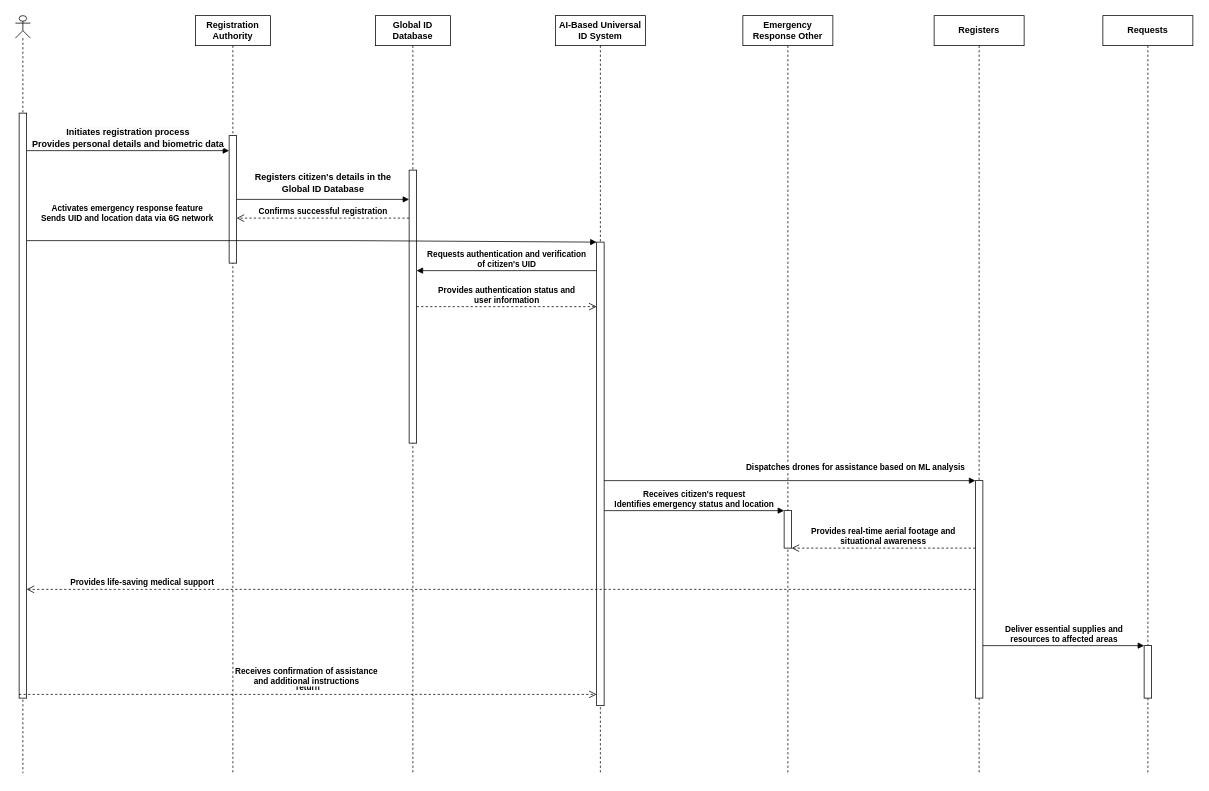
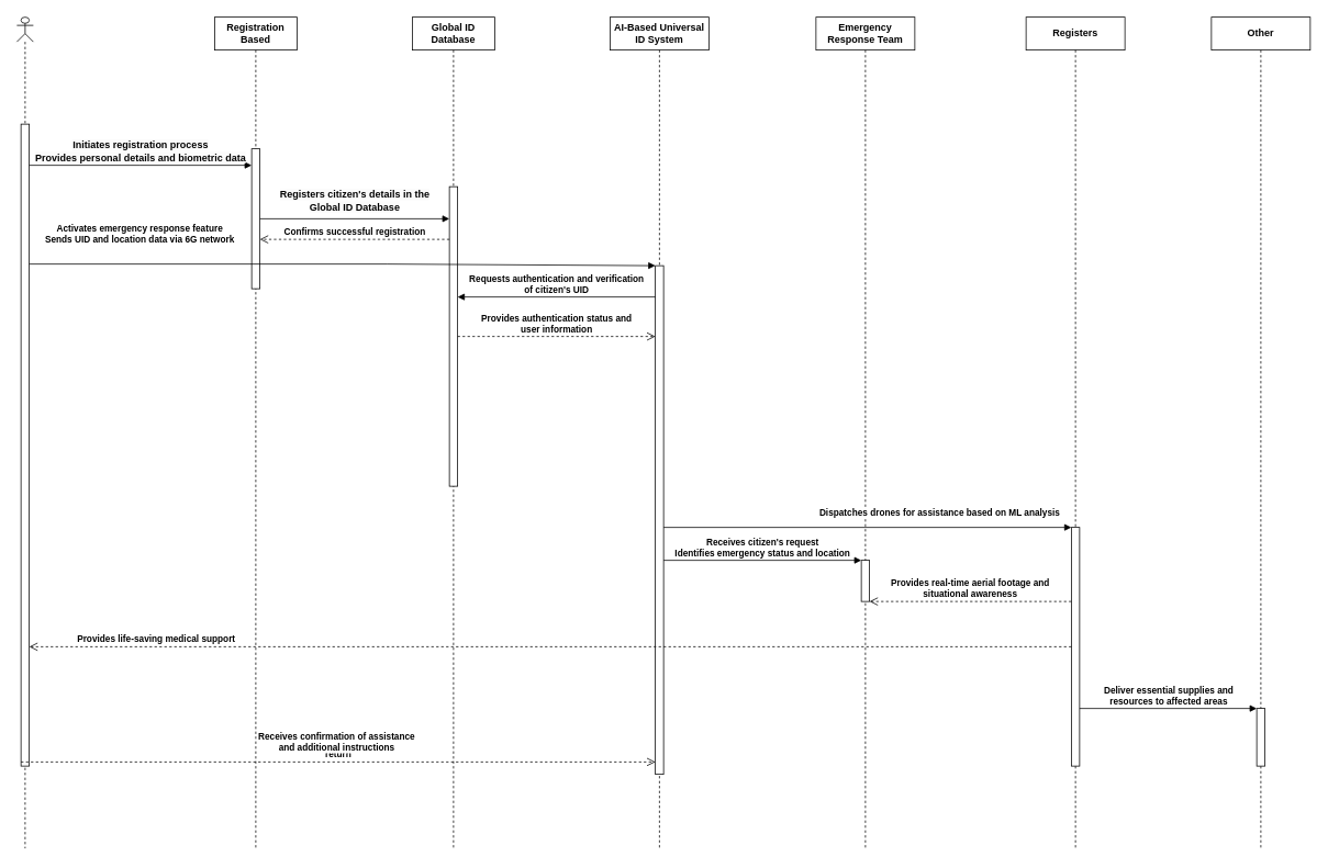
  <mxCell id="0" />
  <mxCell id="1" parent="0" />
  <mxCell id="2" value="" style="shape=umlLifeline;perimeter=lifelinePerimeter;whiteSpace=wrap;html=1;container=1;dropTarget=0;collapsible=0;recursiveResize=0;outlineConnect=0;portConstraint=eastwest;newEdgeStyle={&quot;curved&quot;:0,&quot;rounded&quot;:0};participant=umlActor;size=30;fontStyle=1;fontFamily=Helvetica;" vertex="1" parent="1"><mxGeometry x="20" y="20" width="20" height="1010" as="geometry" /></mxCell>
  <mxCell id="3" value="" style="html=1;points=[[0,0,0,0,5],[0,1,0,0,-5],[1,0,0,0,5],[1,1,0,0,-5]];perimeter=orthogonalPerimeter;outlineConnect=0;targetShapes=umlLifeline;portConstraint=eastwest;newEdgeStyle={&quot;curved&quot;:0,&quot;rounded&quot;:0};fontStyle=1;fontFamily=Helvetica;" vertex="1" parent="2"><mxGeometry x="5" y="130" width="10" height="780" as="geometry" /></mxCell>
- <mxCell id="4" value="Registration Authority" style="shape=umlLifeline;perimeter=lifelinePerimeter;whiteSpace=wrap;html=1;container=1;dropTarget=0;collapsible=0;recursiveResize=0;outlineConnect=0;portConstraint=eastwest;newEdgeStyle={&quot;curved&quot;:0,&quot;rounded&quot;:0};fontStyle=1;fontFamily=Helvetica;" vertex="1" parent="1"><mxGeometry x="260" y="20" width="100" height="1010" as="geometry" /></mxCell>
+ <mxCell id="4" value="Registration Based" style="shape=umlLifeline;perimeter=lifelinePerimeter;whiteSpace=wrap;html=1;container=1;dropTarget=0;collapsible=0;recursiveResize=0;outlineConnect=0;portConstraint=eastwest;newEdgeStyle={&quot;curved&quot;:0,&quot;rounded&quot;:0};fontStyle=1;fontFamily=Helvetica;" vertex="1" parent="1"><mxGeometry x="260" y="20" width="100" height="1010" as="geometry" /></mxCell>
  <mxCell id="5" value="" style="html=1;points=[[0,0,0,0,5],[0,1,0,0,-5],[1,0,0,0,5],[1,1,0,0,-5]];perimeter=orthogonalPerimeter;outlineConnect=0;targetShapes=umlLifeline;portConstraint=eastwest;newEdgeStyle={&quot;curved&quot;:0,&quot;rounded&quot;:0};fontStyle=1;fontFamily=Helvetica;" vertex="1" parent="4"><mxGeometry x="45" y="160" width="10" height="170" as="geometry" /></mxCell>
  <mxCell id="6" value="Global ID Database" style="shape=umlLifeline;perimeter=lifelinePerimeter;whiteSpace=wrap;html=1;container=1;dropTarget=0;collapsible=0;recursiveResize=0;outlineConnect=0;portConstraint=eastwest;newEdgeStyle={&quot;curved&quot;:0,&quot;rounded&quot;:0};fontStyle=1;fontFamily=Helvetica;" vertex="1" parent="1"><mxGeometry x="500" y="20" width="100" height="1012" as="geometry" /></mxCell>
  <mxCell id="7" value="" style="html=1;points=[[0,0,0,0,5],[0,1,0,0,-5],[1,0,0,0,5],[1,1,0,0,-5]];perimeter=orthogonalPerimeter;outlineConnect=0;targetShapes=umlLifeline;portConstraint=eastwest;newEdgeStyle={&quot;curved&quot;:0,&quot;rounded&quot;:0};fontStyle=1;fontFamily=Helvetica;" vertex="1" parent="6"><mxGeometry x="45" y="206" width="10" height="364" as="geometry" /></mxCell>
  <mxCell id="8" value="Confirms successful registration" style="html=1;verticalAlign=bottom;endArrow=open;dashed=1;endSize=8;curved=0;rounded=0;fontStyle=1;fontFamily=Helvetica;" edge="1" parent="1" source="7" target="5"><mxGeometry relative="1" as="geometry"><mxPoint x="510" y="390" as="sourcePoint" /><mxPoint x="460" y="370" as="targetPoint" /><Array as="points"><mxPoint x="460" y="290" /></Array><mxPoint as="offset" /></mxGeometry></mxCell>
  <mxCell id="9" value="&lt;span style=&quot;font-size: 12px; background-color: rgb(251, 251, 251);&quot;&gt;Initiates registration process&lt;/span&gt;&lt;br style=&quot;font-size: 12px; background-color: rgb(251, 251, 251);&quot;&gt;&lt;span style=&quot;font-size: 12px; background-color: rgb(251, 251, 251);&quot;&gt;Provides personal details and biometric data&lt;/span&gt;" style="html=1;verticalAlign=bottom;endArrow=block;curved=0;rounded=0;fontStyle=1;fontFamily=Helvetica;" edge="1" parent="1" source="3" target="5"><mxGeometry width="80" relative="1" as="geometry"><mxPoint x="180" y="460" as="sourcePoint" /><mxPoint x="260" y="460" as="targetPoint" /><Array as="points"><mxPoint x="170" y="200" /></Array></mxGeometry></mxCell>
  <mxCell id="10" value="&lt;span style=&quot;font-size: 12px; background-color: rgb(251, 251, 251);&quot;&gt;Registers citizen's details in the&lt;/span&gt;&lt;br style=&quot;font-size: 12px; background-color: rgb(251, 251, 251);&quot;&gt;&lt;span style=&quot;font-size: 12px; background-color: rgb(251, 251, 251);&quot;&gt;Global ID Database&lt;/span&gt;" style="html=1;verticalAlign=bottom;endArrow=block;curved=0;rounded=0;fontStyle=1;fontFamily=Helvetica;" edge="1" parent="1" source="5" target="7"><mxGeometry y="5" width="80" relative="1" as="geometry"><mxPoint x="380" y="220" as="sourcePoint" /><mxPoint x="565" y="220" as="targetPoint" /><mxPoint as="offset" /></mxGeometry></mxCell>
  <mxCell id="11" value="AI-Based Universal ID System" style="shape=umlLifeline;perimeter=lifelinePerimeter;whiteSpace=wrap;html=1;container=1;dropTarget=0;collapsible=0;recursiveResize=0;outlineConnect=0;portConstraint=eastwest;newEdgeStyle={&quot;curved&quot;:0,&quot;rounded&quot;:0};fontStyle=1;fontFamily=Helvetica;" vertex="1" parent="1"><mxGeometry x="740" y="20" width="120" height="1012" as="geometry" /></mxCell>
  <mxCell id="12" value="" style="html=1;points=[[0,0,0,0,5],[0,1,0,0,-5],[1,0,0,0,5],[1,1,0,0,-5]];perimeter=orthogonalPerimeter;outlineConnect=0;targetShapes=umlLifeline;portConstraint=eastwest;newEdgeStyle={&quot;curved&quot;:0,&quot;rounded&quot;:0};fontStyle=1;fontFamily=Helvetica;" vertex="1" parent="11"><mxGeometry x="55" y="302" width="10" height="618" as="geometry" /></mxCell>
  <mxCell id="13" value="Requests authentication and verification&lt;br&gt;of citizen's UID" style="html=1;verticalAlign=bottom;endArrow=block;curved=0;rounded=0;fontStyle=1;fontFamily=Helvetica;" edge="1" parent="1" source="12" target="7"><mxGeometry width="80" relative="1" as="geometry"><mxPoint x="680" y="325" as="sourcePoint" /><mxPoint x="730" y="380" as="targetPoint" /><Array as="points"><mxPoint x="690" y="360" /></Array></mxGeometry></mxCell>
  <mxCell id="14" value="Activates emergency response feature&lt;br&gt;Sends UID and location data via 6G network" style="html=1;verticalAlign=bottom;endArrow=block;curved=0;rounded=0;fontStyle=1;fontFamily=Helvetica;" edge="1" parent="1" source="3" target="12"><mxGeometry x="-0.647" y="21" width="80" relative="1" as="geometry"><mxPoint x="80" y="330" as="sourcePoint" /><mxPoint x="160" y="330" as="targetPoint" /><Array as="points"><mxPoint x="470" y="320" /></Array><mxPoint as="offset" /></mxGeometry></mxCell>
  <mxCell id="15" value="Provides authentication status and&lt;br&gt;user information" style="html=1;verticalAlign=bottom;endArrow=open;dashed=1;endSize=8;curved=0;rounded=0;fontStyle=1;fontFamily=Helvetica;" edge="1" parent="1" source="7" target="12"><mxGeometry relative="1" as="geometry"><mxPoint x="615" y="410" as="sourcePoint" /><mxPoint x="875" y="410" as="targetPoint" /></mxGeometry></mxCell>
- <mxCell id="16" value="Emergency Response Other" style="shape=umlLifeline;perimeter=lifelinePerimeter;whiteSpace=wrap;html=1;container=1;dropTarget=0;collapsible=0;recursiveResize=0;outlineConnect=0;portConstraint=eastwest;newEdgeStyle={&quot;curved&quot;:0,&quot;rounded&quot;:0};fontStyle=1;fontFamily=Helvetica;" vertex="1" parent="1"><mxGeometry x="990" y="20" width="120" height="1012" as="geometry" /></mxCell>
+ <mxCell id="16" value="Emergency Response Team" style="shape=umlLifeline;perimeter=lifelinePerimeter;whiteSpace=wrap;html=1;container=1;dropTarget=0;collapsible=0;recursiveResize=0;outlineConnect=0;portConstraint=eastwest;newEdgeStyle={&quot;curved&quot;:0,&quot;rounded&quot;:0};fontStyle=1;fontFamily=Helvetica;" vertex="1" parent="1"><mxGeometry x="990" y="20" width="120" height="1012" as="geometry" /></mxCell>
  <mxCell id="17" value="" style="html=1;points=[[0,0,0,0,5],[0,1,0,0,-5],[1,0,0,0,5],[1,1,0,0,-5]];perimeter=orthogonalPerimeter;outlineConnect=0;targetShapes=umlLifeline;portConstraint=eastwest;newEdgeStyle={&quot;curved&quot;:0,&quot;rounded&quot;:0};fontStyle=1;fontFamily=Helvetica;" vertex="1" parent="16"><mxGeometry x="55" y="660" width="10" height="50" as="geometry" /></mxCell>
  <mxCell id="18" value="Receives citizen's request&lt;br&gt;Identifies emergency status and location" style="html=1;verticalAlign=bottom;endArrow=block;curved=0;rounded=0;fontStyle=1;fontFamily=Helvetica;" edge="1" parent="1" source="12" target="17"><mxGeometry width="80" relative="1" as="geometry"><mxPoint x="950" y="480" as="sourcePoint" /><mxPoint x="1030" y="480" as="targetPoint" /></mxGeometry></mxCell>
  <mxCell id="19" value="Registers" style="shape=umlLifeline;perimeter=lifelinePerimeter;whiteSpace=wrap;html=1;container=1;dropTarget=0;collapsible=0;recursiveResize=0;outlineConnect=0;portConstraint=eastwest;newEdgeStyle={&quot;curved&quot;:0,&quot;rounded&quot;:0};fontStyle=1;fontFamily=Helvetica;" vertex="1" parent="1"><mxGeometry x="1245" y="20" width="120" height="1012" as="geometry" /></mxCell>
  <mxCell id="20" value="" style="html=1;points=[[0,0,0,0,5],[0,1,0,0,-5],[1,0,0,0,5],[1,1,0,0,-5]];perimeter=orthogonalPerimeter;outlineConnect=0;targetShapes=umlLifeline;portConstraint=eastwest;newEdgeStyle={&quot;curved&quot;:0,&quot;rounded&quot;:0};fontStyle=1;fontFamily=Helvetica;" vertex="1" parent="19"><mxGeometry x="55" y="620" width="10" height="290" as="geometry" /></mxCell>
  <mxCell id="21" value="Dispatches drones for assistance based on ML analysis" style="html=1;verticalAlign=bottom;endArrow=block;curved=0;rounded=0;fontStyle=1;fontFamily=Helvetica;" edge="1" parent="1" source="12" target="20"><mxGeometry x="0.353" y="9" width="80" relative="1" as="geometry"><mxPoint x="830" y="550" as="sourcePoint" /><mxPoint x="1400" y="550" as="targetPoint" /><mxPoint as="offset" /></mxGeometry></mxCell>
- <mxCell id="22" value="Requests" style="shape=umlLifeline;perimeter=lifelinePerimeter;whiteSpace=wrap;html=1;container=1;dropTarget=0;collapsible=0;recursiveResize=0;outlineConnect=0;portConstraint=eastwest;newEdgeStyle={&quot;curved&quot;:0,&quot;rounded&quot;:0};fontStyle=1;fontFamily=Helvetica;" vertex="1" parent="1"><mxGeometry x="1470" y="20" width="120" height="1012" as="geometry" /></mxCell>
+ <mxCell id="22" value="Other" style="shape=umlLifeline;perimeter=lifelinePerimeter;whiteSpace=wrap;html=1;container=1;dropTarget=0;collapsible=0;recursiveResize=0;outlineConnect=0;portConstraint=eastwest;newEdgeStyle={&quot;curved&quot;:0,&quot;rounded&quot;:0};fontStyle=1;fontFamily=Helvetica;" vertex="1" parent="1"><mxGeometry x="1470" y="20" width="120" height="1012" as="geometry" /></mxCell>
  <mxCell id="23" value="" style="html=1;points=[[0,0,0,0,5],[0,1,0,0,-5],[1,0,0,0,5],[1,1,0,0,-5]];perimeter=orthogonalPerimeter;outlineConnect=0;targetShapes=umlLifeline;portConstraint=eastwest;newEdgeStyle={&quot;curved&quot;:0,&quot;rounded&quot;:0};fontStyle=1;fontFamily=Helvetica;" vertex="1" parent="22"><mxGeometry x="55" y="840" width="10" height="70" as="geometry" /></mxCell>
  <mxCell id="24" value="Deliver essential supplies and&lt;br&gt;resources to affected areas" style="html=1;verticalAlign=bottom;endArrow=block;curved=0;rounded=0;fontStyle=1;fontFamily=Helvetica;" edge="1" parent="1" source="20" target="23"><mxGeometry width="80" relative="1" as="geometry"><mxPoint x="1520" y="870" as="sourcePoint" /><mxPoint x="1600" y="870" as="targetPoint" /><mxPoint as="offset" /></mxGeometry></mxCell>
  <mxCell id="25" value="Provides real-time aerial footage and&lt;br&gt;situational awareness" style="html=1;verticalAlign=bottom;endArrow=open;dashed=1;endSize=8;curved=0;rounded=0;fontStyle=1;fontFamily=Helvetica;" edge="1" parent="1" source="20" target="17"><mxGeometry relative="1" as="geometry"><mxPoint x="1400" y="760" as="sourcePoint" /><mxPoint x="1320" y="760" as="targetPoint" /></mxGeometry></mxCell>
  <mxCell id="26" value="Provides life-saving medical support" style="html=1;verticalAlign=bottom;endArrow=open;dashed=1;endSize=8;curved=0;rounded=0;fontStyle=1;fontFamily=Helvetica;" edge="1" parent="1" source="20" target="3"><mxGeometry x="0.757" relative="1" as="geometry"><mxPoint x="1440" y="710" as="sourcePoint" /><mxPoint x="100" y="750" as="targetPoint" /><mxPoint as="offset" /></mxGeometry></mxCell>
  <mxCell id="27" value="return" style="html=1;verticalAlign=bottom;endArrow=open;dashed=1;endSize=8;curved=0;rounded=0;exitX=0;exitY=1;exitDx=0;exitDy=-5;exitPerimeter=0;fontStyle=1;fontFamily=Helvetica;" edge="1" parent="1" source="3" target="12"><mxGeometry relative="1" as="geometry"><mxPoint x="110" y="880" as="sourcePoint" /><mxPoint x="740" y="880" as="targetPoint" /></mxGeometry></mxCell>
  <mxCell id="28" value="Receives confirmation of assistance&lt;br&gt;and additional instructions" style="edgeLabel;html=1;align=center;verticalAlign=middle;resizable=0;points=[];fontStyle=1;fontFamily=Helvetica;" vertex="1" connectable="0" parent="27"><mxGeometry x="-0.004" y="25" relative="1" as="geometry"><mxPoint x="-1" as="offset" /></mxGeometry></mxCell>
